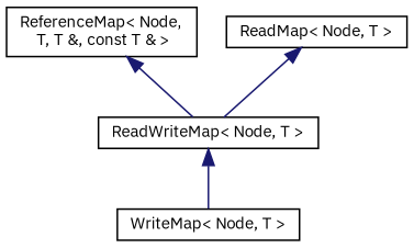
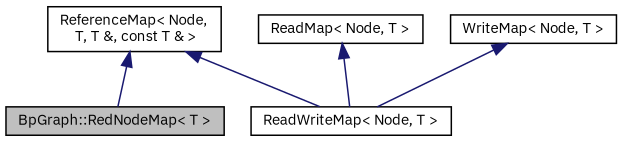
  digraph {
    fontname="IBM Plex Sans"
    node [color=black fillcolor=white fontname="IBM Plex Sans" fontsize=10 shape=record style=filled]
    edge [color=midnightblue dir=back fontname="IBM Plex Sans" fontsize=10 labelfontname=FreeSans labelfontsize=10 style=solid]
+   n1 [fillcolor=grey75 fontcolor=black height=0.2 label="BpGraph::RedNodeMap\< T \>" width=0.4]
    n2 [height=0.2 label="ReferenceMap\< Node,\l T, T &, const T & \>" width=0.4]
    n3 [height=0.2 label="ReadWriteMap\< Node, T \>" width=0.4]
    n4 [height=0.2 label="ReadMap\< Node, T \>" width=0.4]
    n5 [height=0.2 label="WriteMap\< Node, T \>" width=0.4]
+   n2 -> n1
    n2 -> n3
    n4 -> n3
-   n3 -> n5
+   n5 -> n3
  }
